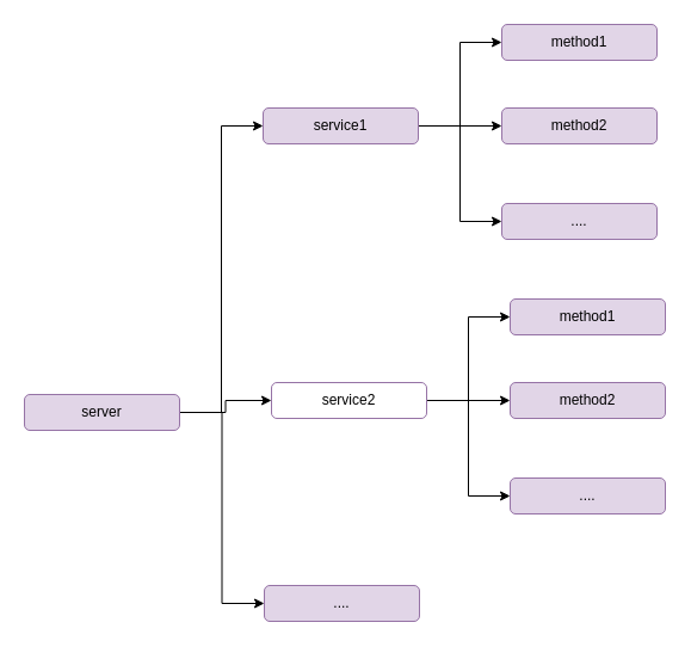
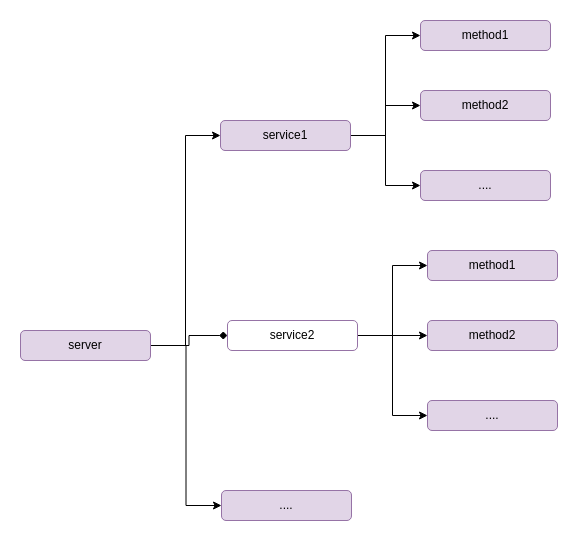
  <mxCell id="0" />
  <mxCell id="1" parent="0" />
- <mxCell id="2" value="" style="edgeStyle=orthogonalEdgeStyle;rounded=0;orthogonalLoop=1;jettySize=auto;html=1;" edge="1" parent="1" source="5" target="16"><mxGeometry relative="1" as="geometry" /></mxCell>
+ <mxCell id="2" value="" style="edgeStyle=orthogonalEdgeStyle;rounded=0;orthogonalLoop=1;jettySize=auto;html=1;endArrow=diamond;" edge="1" parent="1" source="5" target="16"><mxGeometry relative="1" as="geometry" /></mxCell>
  <mxCell id="3" style="edgeStyle=orthogonalEdgeStyle;rounded=0;orthogonalLoop=1;jettySize=auto;html=1;entryX=0;entryY=0.5;entryDx=0;entryDy=0;" edge="1" parent="1" source="5" target="9"><mxGeometry relative="1" as="geometry" /></mxCell>
  <mxCell id="4" style="edgeStyle=orthogonalEdgeStyle;rounded=0;orthogonalLoop=1;jettySize=auto;html=1;entryX=0;entryY=0.5;entryDx=0;entryDy=0;" edge="1" parent="1" source="5" target="20"><mxGeometry relative="1" as="geometry" /></mxCell>
  <mxCell id="5" value="server" style="rounded=1;whiteSpace=wrap;html=1;fillColor=#e1d5e7;strokeColor=#9673a6;" vertex="1" parent="1"><mxGeometry x="20" y="330" width="130" height="30" as="geometry" /></mxCell>
  <mxCell id="6" value="" style="edgeStyle=orthogonalEdgeStyle;rounded=0;orthogonalLoop=1;jettySize=auto;html=1;" edge="1" parent="1" source="9" target="12"><mxGeometry relative="1" as="geometry" /></mxCell>
  <mxCell id="7" style="edgeStyle=orthogonalEdgeStyle;rounded=0;orthogonalLoop=1;jettySize=auto;html=1;entryX=0;entryY=0.5;entryDx=0;entryDy=0;" edge="1" parent="1" source="9" target="10"><mxGeometry relative="1" as="geometry" /></mxCell>
  <mxCell id="8" style="edgeStyle=orthogonalEdgeStyle;rounded=0;orthogonalLoop=1;jettySize=auto;html=1;entryX=0;entryY=0.5;entryDx=0;entryDy=0;" edge="1" parent="1" source="9" target="11"><mxGeometry relative="1" as="geometry" /></mxCell>
- <mxCell id="9" value="service1" style="rounded=1;whiteSpace=wrap;html=1;fillColor=#e1d5e7;strokeColor=#9673a6;" vertex="1" parent="1"><mxGeometry x="220" y="90" width="130" height="30" as="geometry" /></mxCell>
+ <mxCell id="9" value="service1" style="rounded=1;whiteSpace=wrap;html=1;fillColor=#e1d5e7;strokeColor=#9673a6;" vertex="1" parent="1"><mxGeometry x="220" y="120" width="130" height="30" as="geometry" /></mxCell>
  <mxCell id="10" value="method1" style="rounded=1;whiteSpace=wrap;html=1;fillColor=#e1d5e7;strokeColor=#9673a6;" vertex="1" parent="1"><mxGeometry x="420" y="20" width="130" height="30" as="geometry" /></mxCell>
  <mxCell id="11" value="...." style="rounded=1;whiteSpace=wrap;html=1;fillColor=#e1d5e7;strokeColor=#9673a6;" vertex="1" parent="1"><mxGeometry x="420" y="170" width="130" height="30" as="geometry" /></mxCell>
  <mxCell id="12" value="method2" style="rounded=1;whiteSpace=wrap;html=1;fillColor=#e1d5e7;strokeColor=#9673a6;" vertex="1" parent="1"><mxGeometry x="420" y="90" width="130" height="30" as="geometry" /></mxCell>
  <mxCell id="13" value="" style="edgeStyle=orthogonalEdgeStyle;rounded=0;orthogonalLoop=1;jettySize=auto;html=1;" edge="1" parent="1" source="16" target="19"><mxGeometry relative="1" as="geometry" /></mxCell>
  <mxCell id="14" style="edgeStyle=orthogonalEdgeStyle;rounded=0;orthogonalLoop=1;jettySize=auto;html=1;entryX=0;entryY=0.5;entryDx=0;entryDy=0;" edge="1" parent="1" source="16" target="17"><mxGeometry relative="1" as="geometry" /></mxCell>
  <mxCell id="15" style="edgeStyle=orthogonalEdgeStyle;rounded=0;orthogonalLoop=1;jettySize=auto;html=1;entryX=0;entryY=0.5;entryDx=0;entryDy=0;" edge="1" parent="1" source="16" target="18"><mxGeometry relative="1" as="geometry" /></mxCell>
  <mxCell id="16" value="service2" style="rounded=1;whiteSpace=wrap;html=1;fillColor=#ffffff;strokeColor=#9673a6;" vertex="1" parent="1"><mxGeometry x="227" y="320" width="130" height="30" as="geometry" /></mxCell>
  <mxCell id="17" value="method1" style="rounded=1;whiteSpace=wrap;html=1;fillColor=#e1d5e7;strokeColor=#9673a6;" vertex="1" parent="1"><mxGeometry x="427" y="250" width="130" height="30" as="geometry" /></mxCell>
  <mxCell id="18" value="...." style="rounded=1;whiteSpace=wrap;html=1;fillColor=#e1d5e7;strokeColor=#9673a6;" vertex="1" parent="1"><mxGeometry x="427" y="400" width="130" height="30" as="geometry" /></mxCell>
  <mxCell id="19" value="method2" style="rounded=1;whiteSpace=wrap;html=1;fillColor=#e1d5e7;strokeColor=#9673a6;" vertex="1" parent="1"><mxGeometry x="427" y="320" width="130" height="30" as="geometry" /></mxCell>
  <mxCell id="20" value="...." style="rounded=1;whiteSpace=wrap;html=1;fillColor=#e1d5e7;strokeColor=#9673a6;" vertex="1" parent="1"><mxGeometry x="221" y="490" width="130" height="30" as="geometry" /></mxCell>
